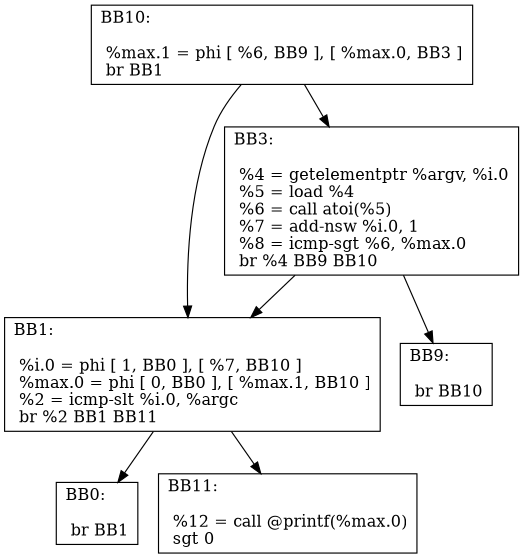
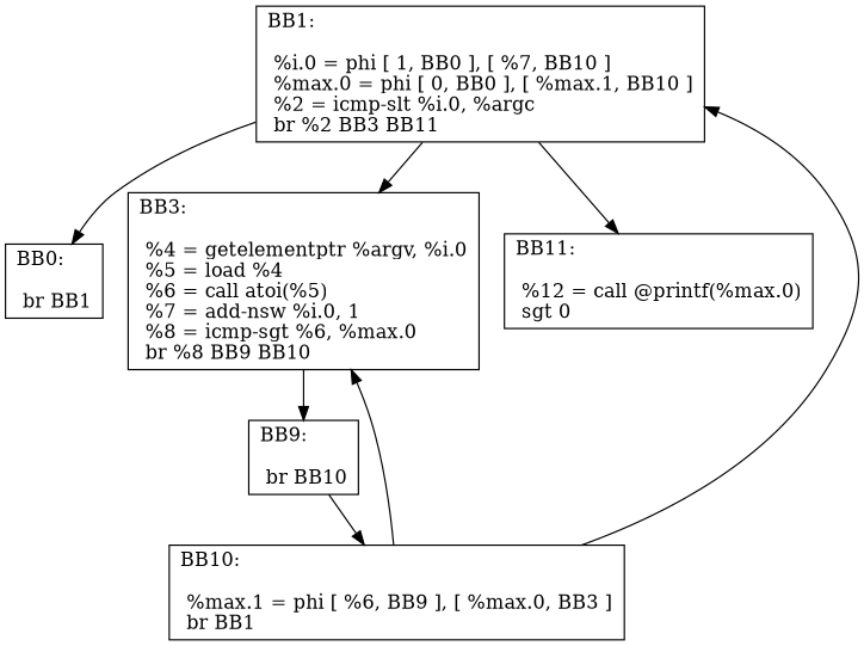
  digraph {
    node [shape=record]
    n1 [label="{BB0:\l\l  br  BB1\l}"]
-   n2 [label="{BB1:\l\l  %i.0 = phi [ 1, BB0 ], [  %7, BB10 ]\l %max.0 = phi [ 0, BB0 ], [  %max.1, BB10 ]\l %2 = icmp-slt %i.0,  %argc\l br %2 BB1 BB11\l}"]
-   n3 [label="{BB3:\l\l  %4 = getelementptr %argv,  %i.0\l %5 = load %4\l %6 = call atoi(%5)\l %7 = add-nsw %i.0,  1\l %8 = icmp-sgt %6,  %max.0\l br %4 BB9 BB10\l}"]
+   n2 [label="{BB1:\l\l  %i.0 = phi [ 1, BB0 ], [  %7, BB10 ]\l %max.0 = phi [ 0, BB0 ], [  %max.1, BB10 ]\l %2 = icmp-slt %i.0,  %argc\l br %2 BB3 BB11\l}"]
+   n3 [label="{BB3:\l\l  %4 = getelementptr %argv,  %i.0\l %5 = load %4\l %6 = call atoi(%5)\l %7 = add-nsw %i.0,  1\l %8 = icmp-sgt %6,  %max.0\l br %8 BB9 BB10\l}"]
    n4 [label="{BB11:\l\l  %12 = call @printf(%max.0)\l sgt 0\l}"]
    n5 [label="{BB9:\l\l  br  BB10\l}"]
    n6 [label="{BB10:\l\l  %max.1 = phi [  %6, BB9 ], [  %max.0, BB3 ]\l br  BB1\l}"]
    n2 -> n1
-   n3 -> n2
+   n2 -> n3
    n2 -> n4
    n3 -> n5
+   n5 -> n6
    n6 -> n2
    n6 -> n3
  }
